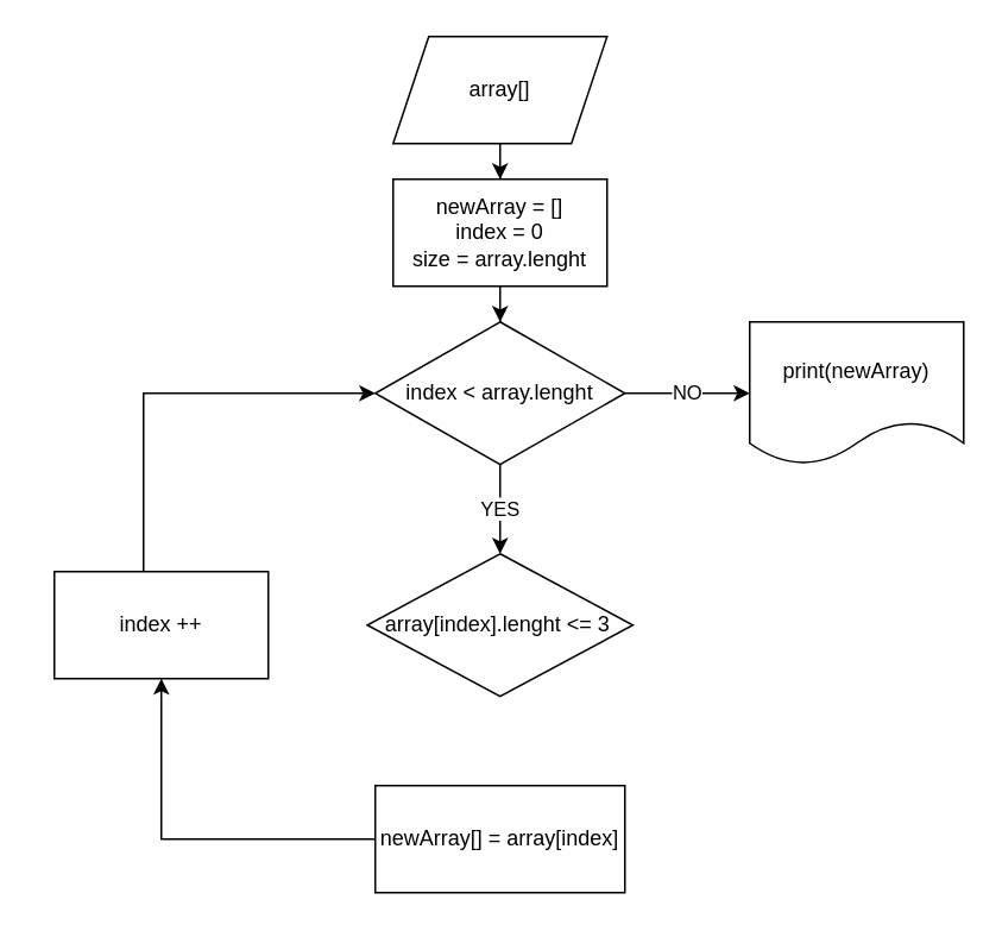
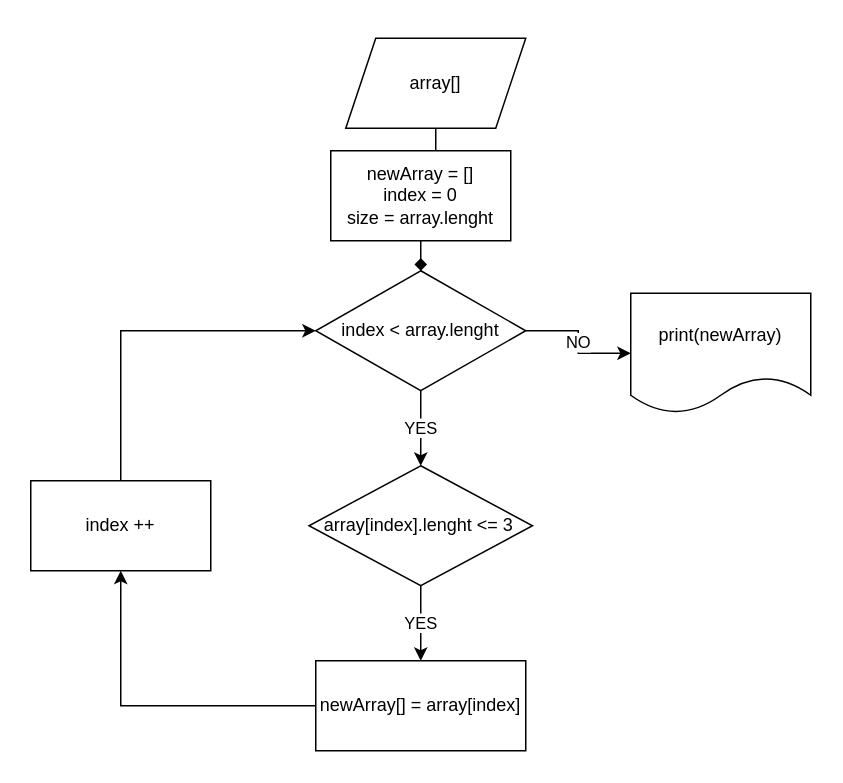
  <mxCell id="0" />
  <mxCell id="1" parent="0" />
  <mxCell id="2" value="" style="edgeStyle=orthogonalEdgeStyle;rounded=0;orthogonalLoop=1;jettySize=auto;html=1;" edge="1" parent="1" source="3" target="6"><mxGeometry relative="1" as="geometry" /></mxCell>
- <mxCell id="3" value="array[]" style="shape=parallelogram;perimeter=parallelogramPerimeter;whiteSpace=wrap;html=1;fixedSize=1;" vertex="1" parent="1"><mxGeometry x="220" y="20" width="120" height="60" as="geometry" /></mxCell>
+ <mxCell id="3" value="array[]" style="shape=parallelogram;perimeter=parallelogramPerimeter;whiteSpace=wrap;html=1;fixedSize=1;" vertex="1" parent="1"><mxGeometry x="230" y="25" width="120" height="60" as="geometry" /></mxCell>
  <mxCell id="4" style="edgeStyle=orthogonalEdgeStyle;rounded=0;orthogonalLoop=1;jettySize=auto;html=1;exitX=0.5;exitY=1;exitDx=0;exitDy=0;" edge="1" parent="1" source="3" target="3"><mxGeometry relative="1" as="geometry" /></mxCell>
- <mxCell id="5" value="" style="edgeStyle=orthogonalEdgeStyle;rounded=0;orthogonalLoop=1;jettySize=auto;html=1;" edge="1" parent="1" source="6" target="9"><mxGeometry relative="1" as="geometry" /></mxCell>
+ <mxCell id="5" value="" style="edgeStyle=orthogonalEdgeStyle;rounded=0;orthogonalLoop=1;jettySize=auto;html=1;endArrow=diamond;" edge="1" parent="1" source="6" target="9"><mxGeometry relative="1" as="geometry" /></mxCell>
  <mxCell id="6" value="newArray = []&lt;br&gt;index = 0&lt;br&gt;size = array.lenght" style="rounded=0;whiteSpace=wrap;html=1;" vertex="1" parent="1"><mxGeometry x="220" y="100" width="120" height="60" as="geometry" /></mxCell>
  <mxCell id="7" value="YES" style="edgeStyle=orthogonalEdgeStyle;rounded=0;orthogonalLoop=1;jettySize=auto;html=1;" edge="1" parent="1" source="9" target="11"><mxGeometry relative="1" as="geometry" /></mxCell>
  <mxCell id="8" value="NO" style="edgeStyle=orthogonalEdgeStyle;rounded=0;orthogonalLoop=1;jettySize=auto;html=1;" edge="1" parent="1" source="9" target="16"><mxGeometry relative="1" as="geometry" /></mxCell>
  <mxCell id="9" value="index &amp;lt; array.lenght" style="rhombus;whiteSpace=wrap;html=1;" vertex="1" parent="1"><mxGeometry x="210" y="180" width="140" height="80" as="geometry" /></mxCell>
+ <mxCell id="10" value="YES" style="edgeStyle=orthogonalEdgeStyle;rounded=0;orthogonalLoop=1;jettySize=auto;html=1;" edge="1" parent="1" source="11" target="13"><mxGeometry relative="1" as="geometry" /></mxCell>
  <mxCell id="11" value="array[index].lenght &amp;lt;= 3&amp;nbsp;" style="rhombus;whiteSpace=wrap;html=1;" vertex="1" parent="1"><mxGeometry x="205.5" y="310" width="149" height="80" as="geometry" /></mxCell>
  <mxCell id="12" style="edgeStyle=orthogonalEdgeStyle;rounded=0;orthogonalLoop=1;jettySize=auto;html=1;entryX=0.5;entryY=1;entryDx=0;entryDy=0;" edge="1" parent="1" source="13" target="15"><mxGeometry relative="1" as="geometry"><mxPoint x="160" y="560" as="targetPoint" /></mxGeometry></mxCell>
  <mxCell id="13" value="newArray[] = array[index]" style="rounded=0;whiteSpace=wrap;html=1;" vertex="1" parent="1"><mxGeometry x="210" y="440" width="140" height="60" as="geometry" /></mxCell>
  <mxCell id="14" style="edgeStyle=orthogonalEdgeStyle;rounded=0;orthogonalLoop=1;jettySize=auto;html=1;entryX=0;entryY=0.5;entryDx=0;entryDy=0;" edge="1" parent="1" source="15" target="9"><mxGeometry relative="1" as="geometry"><Array as="points"><mxPoint x="80" y="220" /></Array></mxGeometry></mxCell>
- <mxCell id="15" value="index ++" style="rounded=0;whiteSpace=wrap;html=1;" vertex="1" parent="1"><mxGeometry x="30" y="320" width="120" height="60" as="geometry" /></mxCell>
- <mxCell id="16" value="print(newArray)" style="shape=document;whiteSpace=wrap;html=1;boundedLbl=1;" vertex="1" parent="1"><mxGeometry x="420" y="180" width="120" height="80" as="geometry" /></mxCell>
+ <mxCell id="15" value="index ++" style="rounded=0;whiteSpace=wrap;html=1;" vertex="1" parent="1"><mxGeometry x="20" y="320" width="120" height="60" as="geometry" /></mxCell>
+ <mxCell id="16" value="print(newArray)" style="shape=document;whiteSpace=wrap;html=1;boundedLbl=1;" vertex="1" parent="1"><mxGeometry x="420" y="195" width="120" height="80" as="geometry" /></mxCell>
